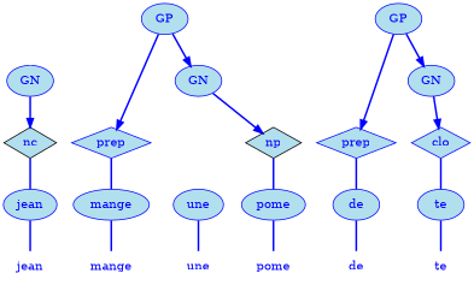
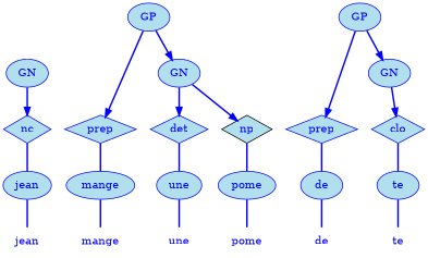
  digraph {
    node [fillcolor=lightblue2 fontcolor=blue shape=plaintext color=blue style=filled]
    edge [arrowhead=none color=blue fontcolor=blue minlen=1 style=bold]
    n1 [height=0.50 label=jean width=0.75 color="" style=""]
    n2 [height=0.50 label=jean shape=ellipse width=0.86]
-   n3 [color=black height=0.50 label=nc shape=diamond width=0.75]
+   n3 [height=0.50 label=nc shape=diamond width=0.75]
    n4 [arrowhead=doubleoctagon height=0.50 label=GN width=0.75 shape=""]
    n5 [height=0.50 label=mange width=0.86 color="" style=""]
    n6 [height=0.50 label=mange shape=ellipse width=1.22]
    n7 [height=0.50 label=prep shape=diamond width=0.89]
    n8 [height=0.50 label=une width=0.75 color="" style=""]
    n9 [height=0.50 label=une shape=ellipse width=0.81]
+   n10 [height=0.50 label=det shape=diamond width=0.75]
    n11 [height=0.50 label=pome width=0.75 color="" style=""]
    n12 [height=0.50 label=pome shape=ellipse width=1.03]
    n13 [color=black height=0.50 label=np shape=diamond width=0.75]
    n14 [arrowhead=doubleoctagon height=0.50 label=GN width=0.75 shape=""]
    n15 [arrowhead=doubleoctagon height=0.50 label=GP width=0.75 shape=""]
    n16 [height=0.50 label=de width=0.75 color="" style=""]
    n17 [height=0.50 label=de shape=ellipse width=0.75]
    n18 [height=0.50 label=prep shape=diamond width=0.89]
    n19 [height=0.50 label=te width=0.75 color="" style=""]
    n20 [height=0.50 label=te shape=ellipse width=0.75]
    n21 [height=0.50 label=clo shape=diamond width=0.75]
    n22 [arrowhead=doubleoctagon height=0.50 label=GN width=0.75 shape=""]
    n23 [arrowhead=doubleoctagon height=0.50 label=GP width=0.75 shape=""]
    "mc1s1_chk0#chunk#empty" [color=white fillcolor=white fontcolor=white height=0.06 shape=point width=0.06 style=""]
    n2 -> n1
    n3 -> n2
    n4 -> n3 [shape=normal arrowhead=""]
    n6 -> n5
    n7 -> n6
    n9 -> n8
+   n10 -> n9
    n12 -> n11
    n13 -> n12
+   n14 -> n10 [shape=normal arrowhead=""]
    n14 -> n13 [shape=normal arrowhead=""]
    n15 -> n7 [minlen=2 shape=normal arrowhead=""]
    n15 -> n14 [shape=normal arrowhead=""]
    n17 -> n16
    n18 -> n17
    n20 -> n19
    n21 -> n20
    n22 -> n21 [shape=normal arrowhead=""]
    n23 -> n18 [minlen=2 shape=normal arrowhead=""]
    n23 -> n22 [shape=normal arrowhead=""]
    "mc1s1_chk0#chunk#empty" -> n4 [color=white fontcolor=white shape=none arrowhead="" style=""]
  }
